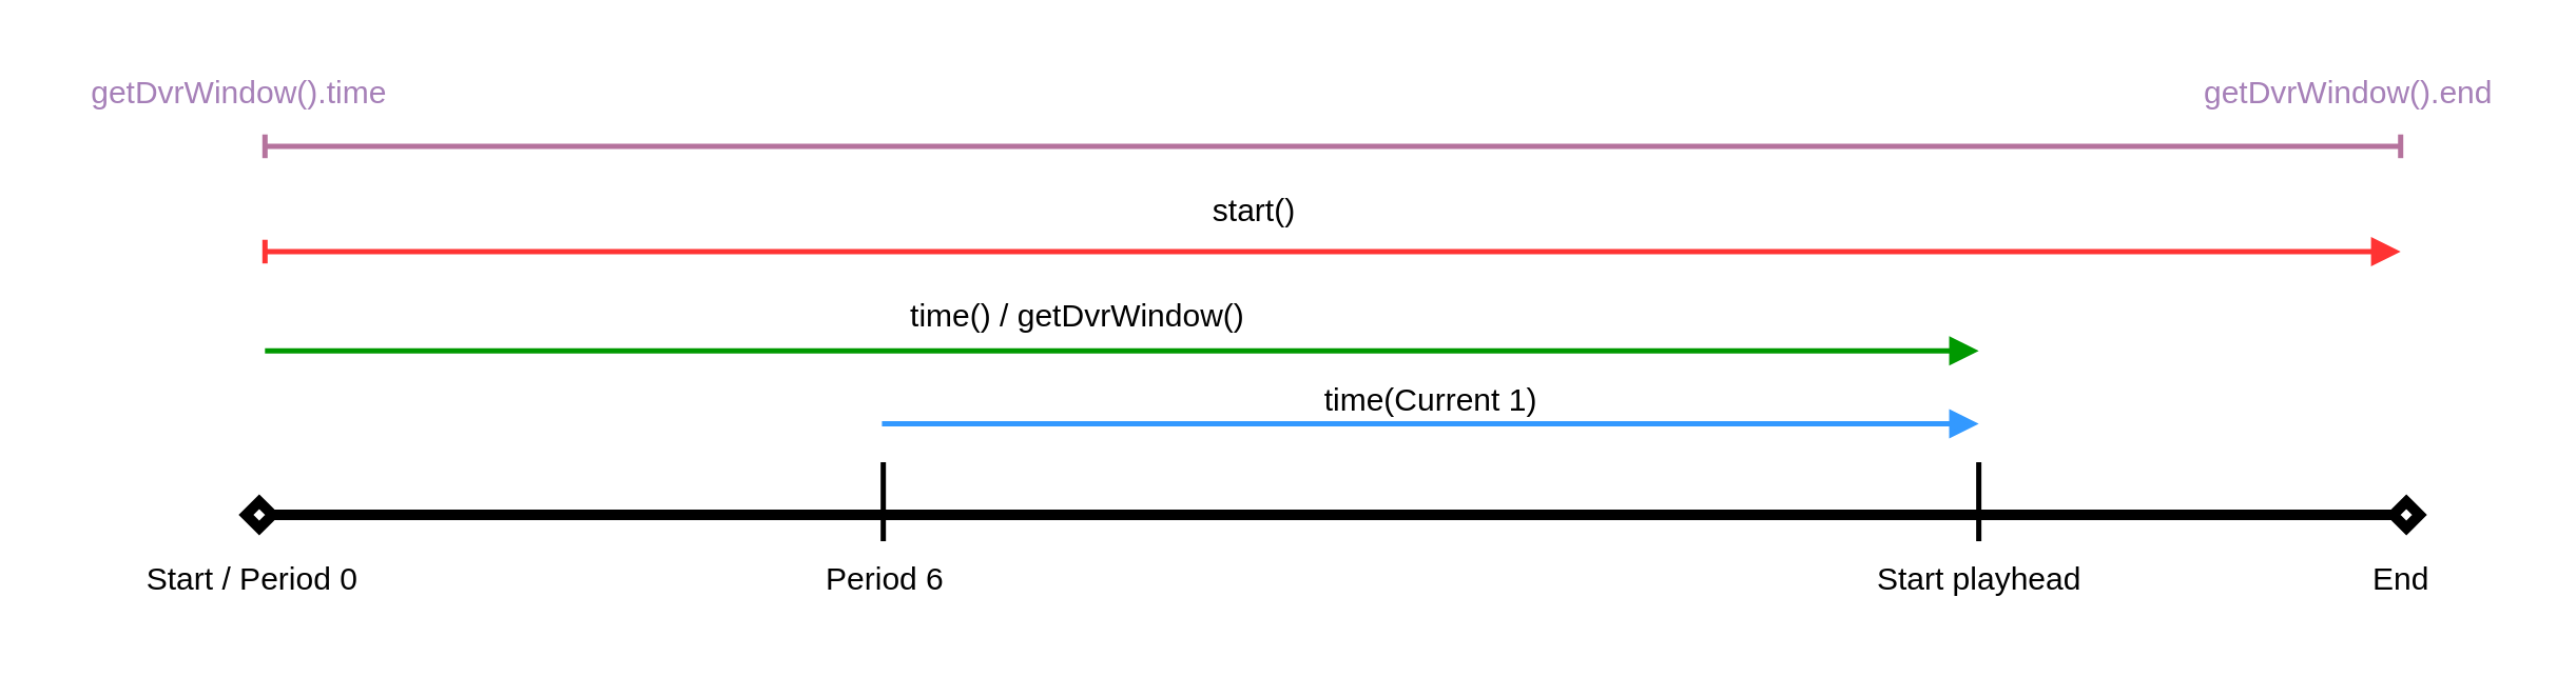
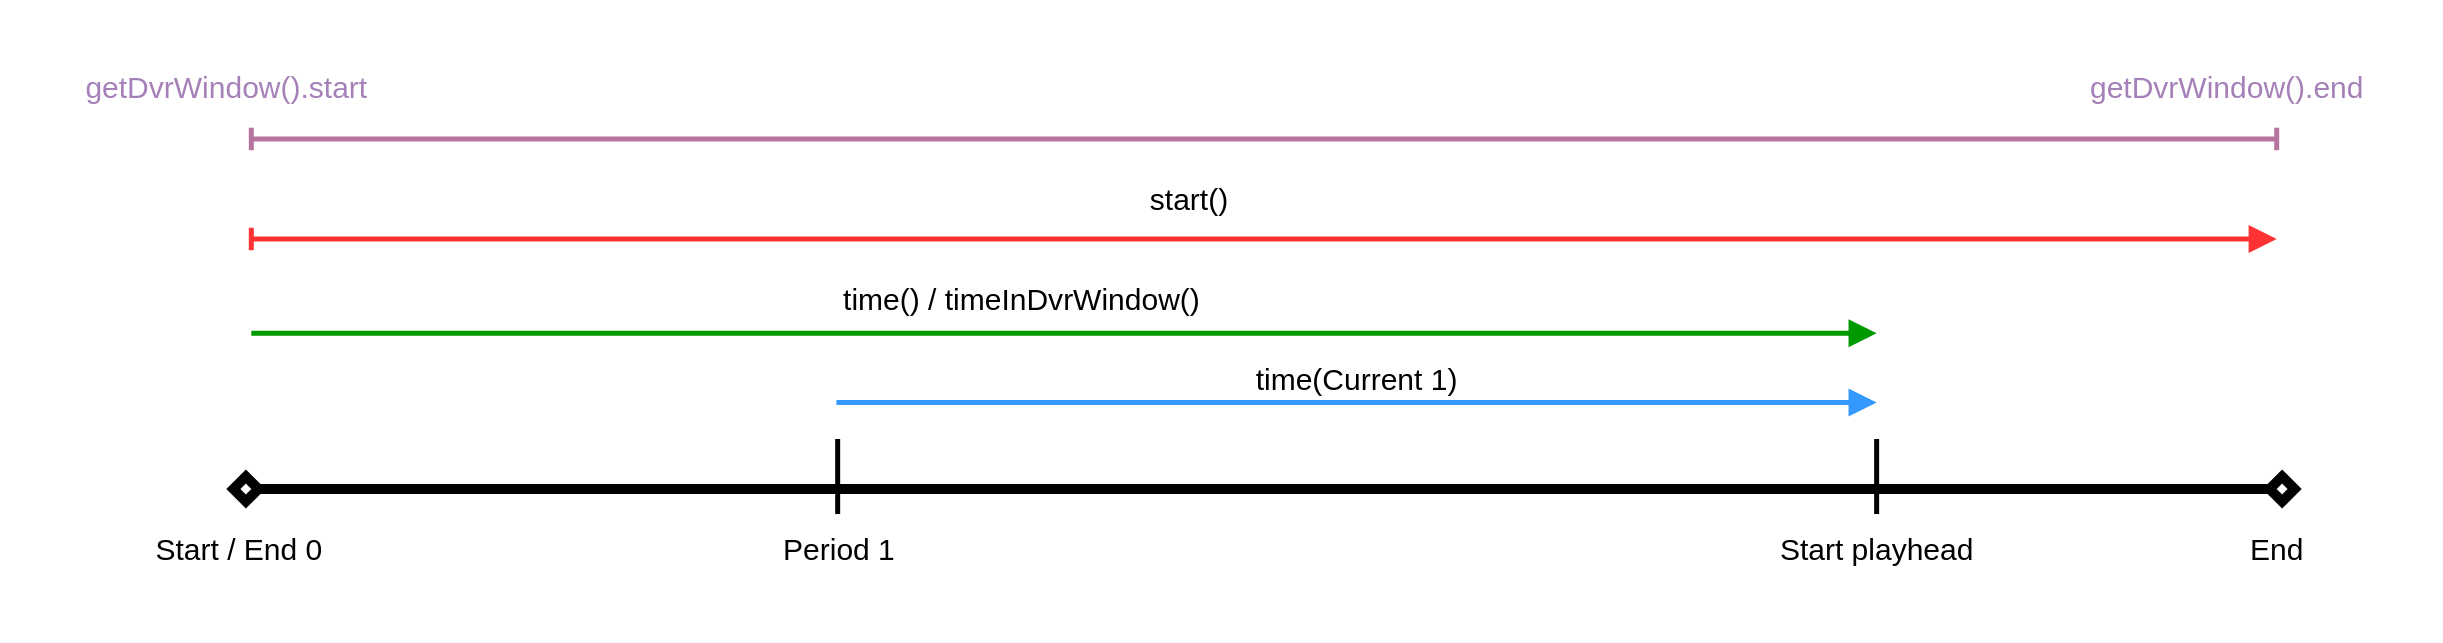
  <mxCell id="0" />
  <mxCell id="1" parent="0" />
  <mxCell id="2" value="" style="endArrow=diamond;html=1;rounded=0;startArrow=diamond;startFill=0;strokeWidth=4;endFill=0;" parent="1" edge="1"><mxGeometry width="50" height="50" relative="1" as="geometry"><mxPoint x="90" y="195" as="sourcePoint" /><mxPoint x="920" y="195" as="targetPoint" /></mxGeometry></mxCell>
- <mxCell id="3" value="Start / Period 0" style="text;html=1;align=center;verticalAlign=middle;resizable=0;points=[];autosize=1;strokeColor=none;fillColor=none;" parent="1" vertex="1"><mxGeometry x="45" y="205" width="100" height="30" as="geometry" /></mxCell>
- <mxCell id="4" value="Period 6" style="text;html=1;align=center;verticalAlign=middle;resizable=0;points=[];autosize=1;strokeColor=none;fillColor=none;" parent="1" vertex="1"><mxGeometry x="300" y="205" width="70" height="30" as="geometry" /></mxCell>
+ <mxCell id="3" value="Start / End 0" style="text;html=1;align=center;verticalAlign=middle;resizable=0;points=[];autosize=1;strokeColor=none;fillColor=none;" parent="1" vertex="1"><mxGeometry x="45" y="205" width="100" height="30" as="geometry" /></mxCell>
+ <mxCell id="4" value="Period 1" style="text;html=1;align=center;verticalAlign=middle;resizable=0;points=[];autosize=1;strokeColor=none;fillColor=none;" parent="1" vertex="1"><mxGeometry x="300" y="205" width="70" height="30" as="geometry" /></mxCell>
  <mxCell id="5" value="" style="endArrow=none;html=1;rounded=0;strokeWidth=2;" parent="1" edge="1"><mxGeometry width="50" height="50" relative="1" as="geometry"><mxPoint x="334.5" y="205" as="sourcePoint" /><mxPoint x="334.5" y="175" as="targetPoint" /></mxGeometry></mxCell>
  <mxCell id="6" value="" style="endArrow=none;html=1;rounded=0;strokeWidth=2;" parent="1" edge="1"><mxGeometry width="50" height="50" relative="1" as="geometry"><mxPoint x="750" y="205" as="sourcePoint" /><mxPoint x="750" y="175" as="targetPoint" /></mxGeometry></mxCell>
  <mxCell id="7" value="Start playhead" style="text;html=1;align=center;verticalAlign=middle;resizable=0;points=[];autosize=1;strokeColor=none;fillColor=none;" parent="1" vertex="1"><mxGeometry x="690" y="205" width="120" height="30" as="geometry" /></mxCell>
  <mxCell id="8" value="End" style="text;html=1;align=center;verticalAlign=middle;resizable=0;points=[];autosize=1;strokeColor=none;fillColor=none;" parent="1" vertex="1"><mxGeometry x="890" y="205" width="40" height="30" as="geometry" /></mxCell>
  <mxCell id="9" value="" style="group" parent="1" vertex="1" connectable="0"><mxGeometry x="100" y="65" width="810" height="30" as="geometry" /></mxCell>
  <mxCell id="10" value="" style="endArrow=block;html=1;rounded=0;strokeWidth=2;startArrow=baseDash;startFill=0;endFill=1;strokeColor=#FF3333;" parent="9" edge="1"><mxGeometry width="50" height="50" relative="1" as="geometry"><mxPoint y="30" as="sourcePoint" /><mxPoint x="810" y="30" as="targetPoint" /></mxGeometry></mxCell>
  <mxCell id="11" value="start()" style="text;html=1;align=center;verticalAlign=middle;resizable=0;points=[];autosize=1;strokeColor=none;fillColor=none;" parent="9" vertex="1"><mxGeometry x="340" width="70" height="30" as="geometry" /></mxCell>
  <mxCell id="12" value="" style="group" parent="1" vertex="1" connectable="0"><mxGeometry x="100" y="105" width="650" height="60.004" as="geometry" /></mxCell>
  <mxCell id="13" value="" style="endArrow=block;html=1;rounded=0;strokeWidth=2;startArrow=none;startFill=0;endFill=1;strokeColor=#009900;" parent="12" edge="1"><mxGeometry width="50" height="50" relative="1" as="geometry"><mxPoint y="27.692" as="sourcePoint" /><mxPoint x="650" y="27.692" as="targetPoint" /></mxGeometry></mxCell>
- <mxCell id="14" value="time() / getDvrWindow()" style="text;html=1;align=center;verticalAlign=middle;resizable=0;points=[];autosize=1;strokeColor=none;fillColor=none;" parent="12" vertex="1"><mxGeometry x="222.84" width="170" height="30" as="geometry" /></mxCell>
+ <mxCell id="14" value="time() / timeInDvrWindow()" style="text;html=1;align=center;verticalAlign=middle;resizable=0;points=[];autosize=1;strokeColor=none;fillColor=none;" parent="12" vertex="1"><mxGeometry x="222.84" width="170" height="30" as="geometry" /></mxCell>
  <mxCell id="15" value="" style="group;strokeColor=none;" parent="12" vertex="1" connectable="0"><mxGeometry x="234" y="27.69" width="416" height="32.31" as="geometry" /></mxCell>
  <mxCell id="16" value="" style="endArrow=block;html=1;rounded=0;strokeWidth=2;startArrow=none;startFill=0;endFill=1;strokeColor=#3399FF;" parent="15" edge="1"><mxGeometry width="50" height="50" relative="1" as="geometry"><mxPoint y="27.694" as="sourcePoint" /><mxPoint x="416" y="27.694" as="targetPoint" /></mxGeometry></mxCell>
  <mxCell id="17" value="&lt;br&gt;time(Current 1)" style="text;html=1;align=center;verticalAlign=middle;resizable=0;points=[];autosize=1;strokeColor=none;fillColor=none;" parent="12" vertex="1"><mxGeometry x="391.999" y="19.004" width="100" height="40" as="geometry" /></mxCell>
  <mxCell id="18" value="" style="group" parent="1" vertex="1" connectable="0"><mxGeometry x="100" y="25" width="810" height="30" as="geometry" /></mxCell>
  <mxCell id="19" value="" style="endArrow=baseDash;html=1;rounded=0;strokeWidth=2;startArrow=baseDash;startFill=0;endFill=0;strokeColor=#B5739D;" parent="18" edge="1"><mxGeometry width="50" height="50" relative="1" as="geometry"><mxPoint y="30" as="sourcePoint" /><mxPoint x="810" y="30" as="targetPoint" /></mxGeometry></mxCell>
- <mxCell id="20" value="&lt;font color=&quot;#a680b8&quot;&gt;getDvrWindow().time&lt;/font&gt;" style="text;html=1;align=center;verticalAlign=middle;resizable=0;points=[];autosize=1;strokeColor=none;fillColor=none;" parent="1" vertex="1"><mxGeometry x="20" y="20" width="140" height="30" as="geometry" /></mxCell>
+ <mxCell id="20" value="&lt;font color=&quot;#a680b8&quot;&gt;getDvrWindow().start&lt;/font&gt;" style="text;html=1;align=center;verticalAlign=middle;resizable=0;points=[];autosize=1;strokeColor=none;fillColor=none;" parent="1" vertex="1"><mxGeometry x="20" y="20" width="140" height="30" as="geometry" /></mxCell>
  <mxCell id="21" value="&lt;font color=&quot;#a680b8&quot;&gt;getDvrWindow().end&lt;/font&gt;" style="text;html=1;align=center;verticalAlign=middle;resizable=0;points=[];autosize=1;strokeColor=none;fillColor=none;" parent="1" vertex="1"><mxGeometry x="825" y="20" width="130" height="30" as="geometry" /></mxCell>
